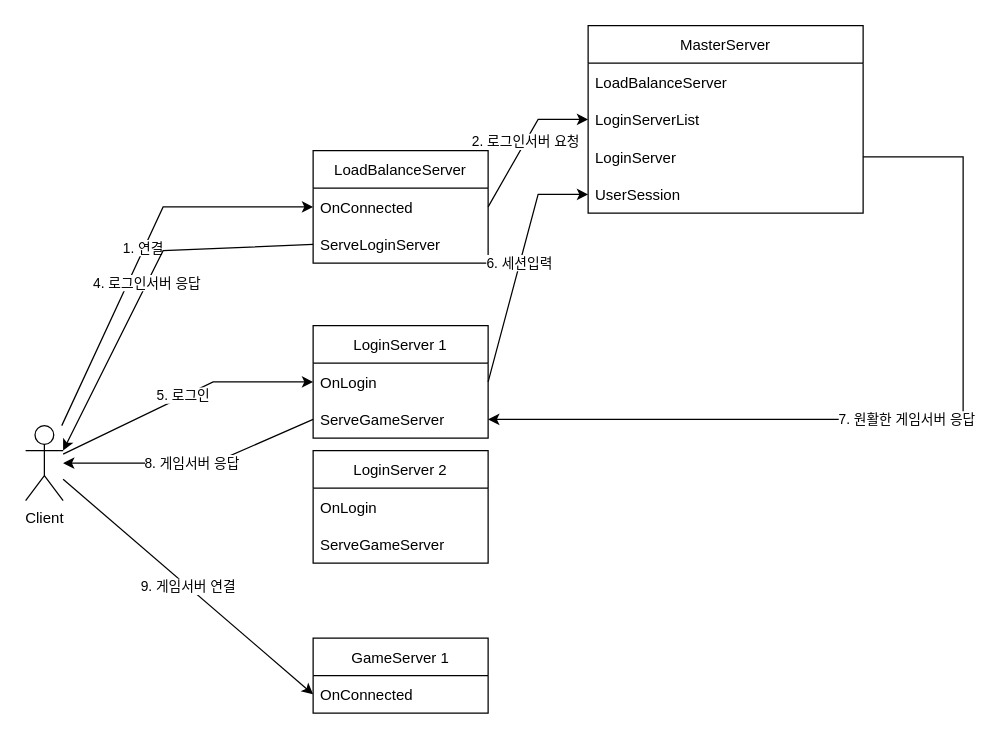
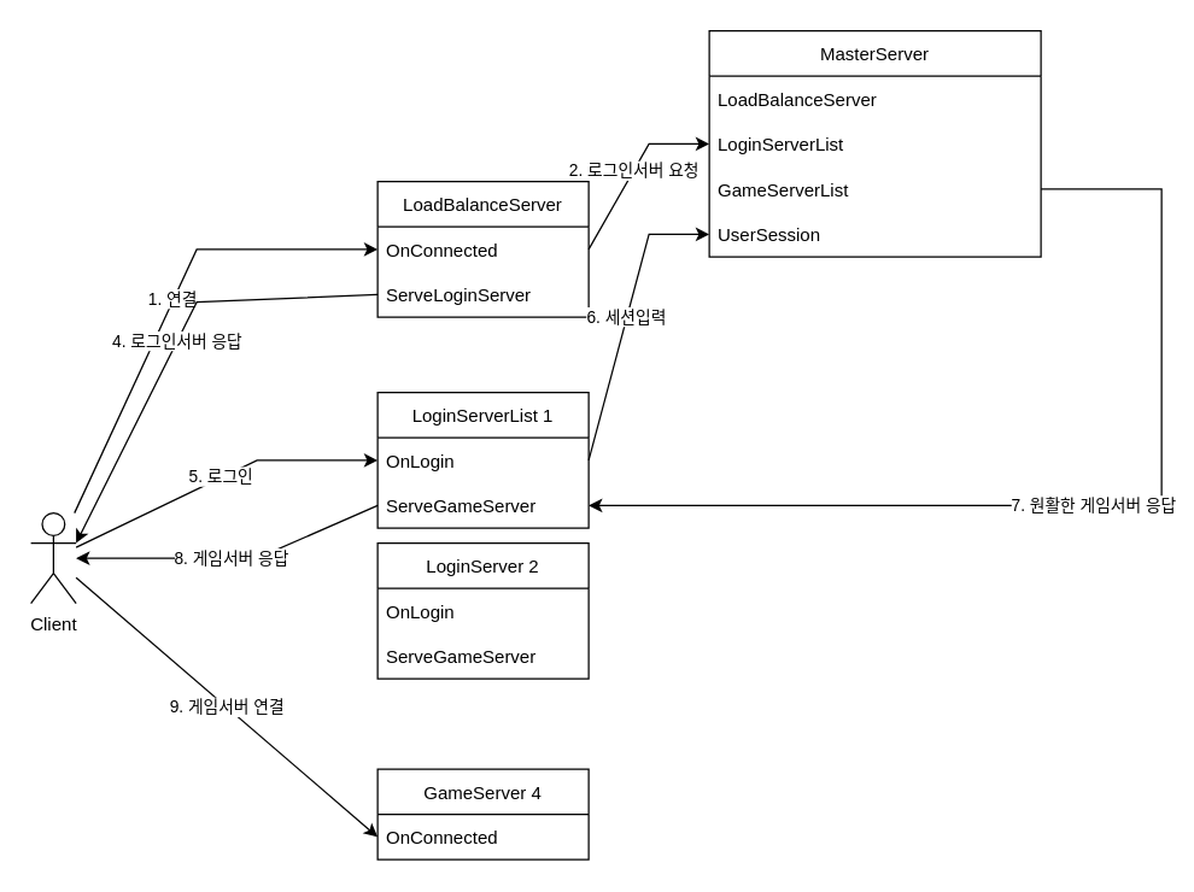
  <mxCell id="0" />
  <mxCell id="1" parent="0" />
  <mxCell id="2" value="MasterServer" style="swimlane;fontStyle=0;childLayout=stackLayout;horizontal=1;startSize=30;horizontalStack=0;resizeParent=1;resizeParentMax=0;resizeLast=0;collapsible=1;marginBottom=0;" vertex="1" parent="1"><mxGeometry x="470" y="20" width="220" height="150" as="geometry" /></mxCell>
  <mxCell id="3" value="LoadBalanceServer" style="text;strokeColor=none;fillColor=none;align=left;verticalAlign=middle;spacingLeft=4;spacingRight=4;overflow=hidden;points=[[0,0.5],[1,0.5]];portConstraint=eastwest;rotatable=0;" vertex="1" parent="2"><mxGeometry y="30" width="220" height="30" as="geometry" /></mxCell>
  <mxCell id="4" value="LoginServerList" style="text;strokeColor=none;fillColor=none;align=left;verticalAlign=middle;spacingLeft=4;spacingRight=4;overflow=hidden;points=[[0,0.5],[1,0.5]];portConstraint=eastwest;rotatable=0;" vertex="1" parent="2"><mxGeometry y="60" width="220" height="30" as="geometry" /></mxCell>
- <mxCell id="5" value="LoginServer" style="text;strokeColor=none;fillColor=none;align=left;verticalAlign=middle;spacingLeft=4;spacingRight=4;overflow=hidden;points=[[0,0.5],[1,0.5]];portConstraint=eastwest;rotatable=0;" vertex="1" parent="2"><mxGeometry y="90" width="220" height="30" as="geometry" /></mxCell>
+ <mxCell id="5" value="GameServerList" style="text;strokeColor=none;fillColor=none;align=left;verticalAlign=middle;spacingLeft=4;spacingRight=4;overflow=hidden;points=[[0,0.5],[1,0.5]];portConstraint=eastwest;rotatable=0;" vertex="1" parent="2"><mxGeometry y="90" width="220" height="30" as="geometry" /></mxCell>
  <mxCell id="6" value="UserSession" style="text;strokeColor=none;fillColor=none;align=left;verticalAlign=middle;spacingLeft=4;spacingRight=4;overflow=hidden;points=[[0,0.5],[1,0.5]];portConstraint=eastwest;rotatable=0;" vertex="1" parent="2"><mxGeometry y="120" width="220" height="30" as="geometry" /></mxCell>
  <mxCell id="7" value="Client" style="shape=umlActor;verticalLabelPosition=bottom;verticalAlign=top;html=1;outlineConnect=0;" vertex="1" parent="1"><mxGeometry x="20" y="340" width="30" height="60" as="geometry" /></mxCell>
  <mxCell id="8" value="LoadBalanceServer" style="swimlane;fontStyle=0;childLayout=stackLayout;horizontal=1;startSize=30;horizontalStack=0;resizeParent=1;resizeParentMax=0;resizeLast=0;collapsible=1;marginBottom=0;" vertex="1" parent="1"><mxGeometry x="250" y="120" width="140" height="90" as="geometry" /></mxCell>
  <mxCell id="9" value="OnConnected" style="text;strokeColor=none;fillColor=none;align=left;verticalAlign=middle;spacingLeft=4;spacingRight=4;overflow=hidden;points=[[0,0.5],[1,0.5]];portConstraint=eastwest;rotatable=0;" vertex="1" parent="8"><mxGeometry y="30" width="140" height="30" as="geometry" /></mxCell>
  <mxCell id="10" value="ServeLoginServer" style="text;strokeColor=none;fillColor=none;align=left;verticalAlign=middle;spacingLeft=4;spacingRight=4;overflow=hidden;points=[[0,0.5],[1,0.5]];portConstraint=eastwest;rotatable=0;" vertex="1" parent="8"><mxGeometry y="60" width="140" height="30" as="geometry" /></mxCell>
- <mxCell id="11" value="LoginServer 1" style="swimlane;fontStyle=0;childLayout=stackLayout;horizontal=1;startSize=30;horizontalStack=0;resizeParent=1;resizeParentMax=0;resizeLast=0;collapsible=1;marginBottom=0;" vertex="1" parent="1"><mxGeometry x="250" y="260" width="140" height="90" as="geometry" /></mxCell>
+ <mxCell id="11" value="LoginServerList 1" style="swimlane;fontStyle=0;childLayout=stackLayout;horizontal=1;startSize=30;horizontalStack=0;resizeParent=1;resizeParentMax=0;resizeLast=0;collapsible=1;marginBottom=0;" vertex="1" parent="1"><mxGeometry x="250" y="260" width="140" height="90" as="geometry" /></mxCell>
  <mxCell id="12" value="OnLogin" style="text;strokeColor=none;fillColor=none;align=left;verticalAlign=middle;spacingLeft=4;spacingRight=4;overflow=hidden;points=[[0,0.5],[1,0.5]];portConstraint=eastwest;rotatable=0;" vertex="1" parent="11"><mxGeometry y="30" width="140" height="30" as="geometry" /></mxCell>
  <mxCell id="13" value="ServeGameServer" style="text;strokeColor=none;fillColor=none;align=left;verticalAlign=middle;spacingLeft=4;spacingRight=4;overflow=hidden;points=[[0,0.5],[1,0.5]];portConstraint=eastwest;rotatable=0;" vertex="1" parent="11"><mxGeometry y="60" width="140" height="30" as="geometry" /></mxCell>
  <mxCell id="14" value="LoginServer 2" style="swimlane;fontStyle=0;childLayout=stackLayout;horizontal=1;startSize=30;horizontalStack=0;resizeParent=1;resizeParentMax=0;resizeLast=0;collapsible=1;marginBottom=0;" vertex="1" parent="1"><mxGeometry x="250" y="360" width="140" height="90" as="geometry" /></mxCell>
  <mxCell id="15" value="OnLogin" style="text;strokeColor=none;fillColor=none;align=left;verticalAlign=middle;spacingLeft=4;spacingRight=4;overflow=hidden;points=[[0,0.5],[1,0.5]];portConstraint=eastwest;rotatable=0;" vertex="1" parent="14"><mxGeometry y="30" width="140" height="30" as="geometry" /></mxCell>
  <mxCell id="16" value="ServeGameServer" style="text;strokeColor=none;fillColor=none;align=left;verticalAlign=middle;spacingLeft=4;spacingRight=4;overflow=hidden;points=[[0,0.5],[1,0.5]];portConstraint=eastwest;rotatable=0;" vertex="1" parent="14"><mxGeometry y="60" width="140" height="30" as="geometry" /></mxCell>
  <mxCell id="17" value="1. 연결" style="endArrow=classic;html=1;rounded=0;entryX=0;entryY=0.5;entryDx=0;entryDy=0;" edge="1" parent="1" source="7" target="9"><mxGeometry width="50" height="50" relative="1" as="geometry"><mxPoint x="370" y="380" as="sourcePoint" /><mxPoint x="240" y="340" as="targetPoint" /><Array as="points"><mxPoint x="130" y="165" /></Array></mxGeometry></mxCell>
  <mxCell id="18" value="5. 로그인" style="endArrow=classic;html=1;rounded=0;entryX=0;entryY=0.5;entryDx=0;entryDy=0;" edge="1" parent="1" source="7" target="12"><mxGeometry width="50" height="50" relative="1" as="geometry"><mxPoint x="50" y="345" as="sourcePoint" /><mxPoint x="200" y="390" as="targetPoint" /><Array as="points"><mxPoint x="170" y="305" /></Array></mxGeometry></mxCell>
- <mxCell id="19" value="GameServer 1" style="swimlane;fontStyle=0;childLayout=stackLayout;horizontal=1;startSize=30;horizontalStack=0;resizeParent=1;resizeParentMax=0;resizeLast=0;collapsible=1;marginBottom=0;" vertex="1" parent="1"><mxGeometry x="250" y="510" width="140" height="60" as="geometry" /></mxCell>
+ <mxCell id="19" value="GameServer 4" style="swimlane;fontStyle=0;childLayout=stackLayout;horizontal=1;startSize=30;horizontalStack=0;resizeParent=1;resizeParentMax=0;resizeLast=0;collapsible=1;marginBottom=0;" vertex="1" parent="1"><mxGeometry x="250" y="510" width="140" height="60" as="geometry" /></mxCell>
  <mxCell id="20" value="OnConnected" style="text;strokeColor=none;fillColor=none;align=left;verticalAlign=middle;spacingLeft=4;spacingRight=4;overflow=hidden;points=[[0,0.5],[1,0.5]];portConstraint=eastwest;rotatable=0;" vertex="1" parent="19"><mxGeometry y="30" width="140" height="30" as="geometry" /></mxCell>
  <mxCell id="21" value="9. 게임서버 연결" style="endArrow=classic;html=1;rounded=0;entryX=0;entryY=0.5;entryDx=0;entryDy=0;" edge="1" parent="1" source="7" target="20"><mxGeometry width="50" height="50" relative="1" as="geometry"><mxPoint x="50" y="385.137" as="sourcePoint" /><mxPoint x="254" y="455" as="targetPoint" /></mxGeometry></mxCell>
  <mxCell id="22" value="2. 로그인서버 요청" style="endArrow=classic;html=1;rounded=0;exitX=1;exitY=0.5;exitDx=0;exitDy=0;entryX=0;entryY=0.5;entryDx=0;entryDy=0;" edge="1" parent="1" source="9" target="4"><mxGeometry width="50" height="50" relative="1" as="geometry"><mxPoint x="390" y="380" as="sourcePoint" /><mxPoint x="440" y="330" as="targetPoint" /><Array as="points"><mxPoint x="430" y="95" /></Array></mxGeometry></mxCell>
  <mxCell id="23" value="4. 로그인서버 응답" style="endArrow=classic;html=1;rounded=0;exitX=0;exitY=0.5;exitDx=0;exitDy=0;entryX=1;entryY=0.333;entryDx=0;entryDy=0;entryPerimeter=0;" edge="1" parent="1" source="10" target="7"><mxGeometry width="50" height="50" relative="1" as="geometry"><mxPoint x="390" y="380" as="sourcePoint" /><mxPoint x="440" y="330" as="targetPoint" /><Array as="points"><mxPoint x="130" y="200" /></Array></mxGeometry></mxCell>
  <mxCell id="24" value="6. 세션입력" style="endArrow=classic;html=1;rounded=0;exitX=1;exitY=0.5;exitDx=0;exitDy=0;entryX=0;entryY=0.5;entryDx=0;entryDy=0;" edge="1" parent="1" source="12" target="6"><mxGeometry width="50" height="50" relative="1" as="geometry"><mxPoint x="420" y="320" as="sourcePoint" /><mxPoint x="470" y="155" as="targetPoint" /><Array as="points"><mxPoint x="430" y="155" /></Array></mxGeometry></mxCell>
  <mxCell id="25" value="7. 원활한 게임서버 응답" style="endArrow=classic;html=1;rounded=0;exitX=1;exitY=0.5;exitDx=0;exitDy=0;entryX=1;entryY=0.5;entryDx=0;entryDy=0;" edge="1" parent="1" source="5" target="13"><mxGeometry width="50" height="50" relative="1" as="geometry"><mxPoint x="700.44" y="129.12" as="sourcePoint" /><mxPoint x="400" y="205" as="targetPoint" /><Array as="points"><mxPoint x="770" y="125" /><mxPoint x="770" y="335" /></Array></mxGeometry></mxCell>
  <mxCell id="26" value="8. 게임서버 응답" style="endArrow=classic;html=1;rounded=0;exitX=0;exitY=0.5;exitDx=0;exitDy=0;" edge="1" parent="1" source="13" target="7"><mxGeometry width="50" height="50" relative="1" as="geometry"><mxPoint x="260" y="205" as="sourcePoint" /><mxPoint x="50" y="370" as="targetPoint" /><Array as="points"><mxPoint x="170" y="370" /></Array></mxGeometry></mxCell>
